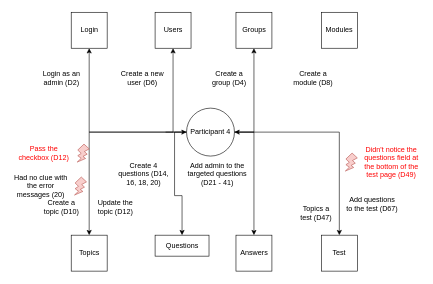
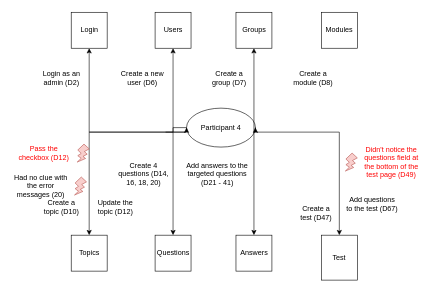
  <mxCell id="0" />
  <mxCell id="1" parent="0" />
- <mxCell id="2" value="Participant 4" style="ellipse;whiteSpace=wrap;html=1;aspect=fixed;" vertex="1" parent="1"><mxGeometry x="310" y="180" width="80" height="80" as="geometry" /></mxCell>
+ <mxCell id="2" value="Participant 4" style="ellipse;whiteSpace=wrap;html=1;aspect=fixed;" vertex="1" parent="1"><mxGeometry x="310" y="180" width="115" height="65" as="geometry" /></mxCell>
  <mxCell id="3" style="edgeStyle=orthogonalEdgeStyle;rounded=0;orthogonalLoop=1;jettySize=auto;html=1;entryX=0;entryY=0.5;entryDx=0;entryDy=0;startArrow=classic;startFill=1;" edge="1" parent="1" source="4" target="2"><mxGeometry relative="1" as="geometry"><Array as="points"><mxPoint x="148" y="220" /></Array></mxGeometry></mxCell>
  <mxCell id="4" value="Login" style="whiteSpace=wrap;html=1;aspect=fixed;" vertex="1" parent="1"><mxGeometry x="117.5" y="20" width="60" height="60" as="geometry" /></mxCell>
  <mxCell id="5" style="edgeStyle=orthogonalEdgeStyle;rounded=0;orthogonalLoop=1;jettySize=auto;html=1;startArrow=classic;startFill=1;endArrow=none;endFill=0;" edge="1" parent="1" source="6"><mxGeometry relative="1" as="geometry"><mxPoint x="275" y="220" as="targetPoint" /><Array as="points"><mxPoint x="288" y="220" /></Array></mxGeometry></mxCell>
  <mxCell id="6" value="Users" style="whiteSpace=wrap;html=1;aspect=fixed;" vertex="1" parent="1"><mxGeometry x="257.5" y="20" width="60" height="60" as="geometry" /></mxCell>
  <mxCell id="7" style="edgeStyle=orthogonalEdgeStyle;rounded=0;orthogonalLoop=1;jettySize=auto;html=1;entryX=1;entryY=0.5;entryDx=0;entryDy=0;startArrow=classic;startFill=1;endArrow=classic;endFill=1;" edge="1" parent="1" source="8" target="2"><mxGeometry relative="1" as="geometry"><Array as="points"><mxPoint x="423" y="220" /></Array></mxGeometry></mxCell>
  <mxCell id="8" value="Groups" style="whiteSpace=wrap;html=1;aspect=fixed;" vertex="1" parent="1"><mxGeometry x="392.5" y="20" width="60" height="60" as="geometry" /></mxCell>
  <mxCell id="9" value="Modules" style="whiteSpace=wrap;html=1;aspect=fixed;" vertex="1" parent="1"><mxGeometry x="535" y="20" width="60" height="60" as="geometry" /></mxCell>
  <mxCell id="10" style="edgeStyle=orthogonalEdgeStyle;rounded=0;orthogonalLoop=1;jettySize=auto;html=1;entryX=0;entryY=0.5;entryDx=0;entryDy=0;startArrow=classic;startFill=1;endArrow=none;endFill=0;" edge="1" parent="1" source="11" target="2"><mxGeometry relative="1" as="geometry"><Array as="points"><mxPoint x="148" y="220" /></Array></mxGeometry></mxCell>
  <mxCell id="11" value="Topics" style="whiteSpace=wrap;html=1;aspect=fixed;" vertex="1" parent="1"><mxGeometry x="117.5" y="392" width="60" height="60" as="geometry" /></mxCell>
  <mxCell id="12" style="edgeStyle=orthogonalEdgeStyle;rounded=0;orthogonalLoop=1;jettySize=auto;html=1;entryX=0;entryY=0.5;entryDx=0;entryDy=0;startArrow=classic;startFill=1;endArrow=none;endFill=0;" edge="1" parent="1" source="13" target="2"><mxGeometry relative="1" as="geometry" /></mxCell>
- <mxCell id="13" value="Questions" style="whiteSpace=wrap;html=1;aspect=fixed;" vertex="1" parent="1"><mxGeometry x="257.5" y="392" width="90" height="35" as="geometry" /></mxCell>
+ <mxCell id="13" value="Questions" style="whiteSpace=wrap;html=1;aspect=fixed;" vertex="1" parent="1"><mxGeometry x="257.5" y="392" width="60" height="60" as="geometry" /></mxCell>
  <mxCell id="14" style="edgeStyle=orthogonalEdgeStyle;rounded=0;orthogonalLoop=1;jettySize=auto;html=1;entryX=1;entryY=0.5;entryDx=0;entryDy=0;startArrow=classic;startFill=1;endArrow=none;endFill=0;" edge="1" parent="1" source="15" target="2"><mxGeometry relative="1" as="geometry"><Array as="points"><mxPoint x="423" y="220" /></Array></mxGeometry></mxCell>
  <mxCell id="15" value="Answers" style="whiteSpace=wrap;html=1;aspect=fixed;" vertex="1" parent="1"><mxGeometry x="392.5" y="392" width="60" height="60" as="geometry" /></mxCell>
  <mxCell id="16" style="edgeStyle=orthogonalEdgeStyle;rounded=0;orthogonalLoop=1;jettySize=auto;html=1;entryX=1;entryY=0.5;entryDx=0;entryDy=0;startArrow=classic;startFill=1;endArrow=none;endFill=0;" edge="1" parent="1" source="17" target="2"><mxGeometry relative="1" as="geometry"><Array as="points"><mxPoint x="565" y="220" /></Array></mxGeometry></mxCell>
- <mxCell id="17" value="Test" style="whiteSpace=wrap;html=1;aspect=fixed;" vertex="1" parent="1"><mxGeometry x="535" y="392" width="60" height="60" as="geometry" /></mxCell>
+ <mxCell id="17" value="Test" style="whiteSpace=wrap;html=1;aspect=fixed;" vertex="1" parent="1"><mxGeometry x="535" y="392" width="60" height="75" as="geometry" /></mxCell>
  <mxCell id="18" value="Login as an admin (D2)" style="text;html=1;strokeColor=none;fillColor=none;align=center;verticalAlign=middle;whiteSpace=wrap;rounded=0;" vertex="1" parent="1"><mxGeometry x="65" y="105" width="73" height="50" as="geometry" /></mxCell>
  <mxCell id="19" value="Create a new user (D6)" style="text;html=1;strokeColor=none;fillColor=none;align=center;verticalAlign=middle;whiteSpace=wrap;rounded=0;" vertex="1" parent="1"><mxGeometry x="195" y="105" width="83" height="50" as="geometry" /></mxCell>
- <mxCell id="20" value="Create a group (D4)" style="text;html=1;strokeColor=none;fillColor=none;align=center;verticalAlign=middle;whiteSpace=wrap;rounded=0;" vertex="1" parent="1"><mxGeometry x="345" y="105" width="73" height="50" as="geometry" /></mxCell>
+ <mxCell id="20" value="Create a group (D7)" style="text;html=1;strokeColor=none;fillColor=none;align=center;verticalAlign=middle;whiteSpace=wrap;rounded=0;" vertex="1" parent="1"><mxGeometry x="345" y="105" width="73" height="50" as="geometry" /></mxCell>
  <mxCell id="21" value="Create a module (D8)" style="text;html=1;strokeColor=none;fillColor=none;align=center;verticalAlign=middle;whiteSpace=wrap;rounded=0;" vertex="1" parent="1"><mxGeometry x="485" y="105" width="73" height="50" as="geometry" /></mxCell>
  <mxCell id="22" value="Create a topic (D10)" style="text;html=1;strokeColor=none;fillColor=none;align=center;verticalAlign=middle;whiteSpace=wrap;rounded=0;" vertex="1" parent="1"><mxGeometry x="65" y="320" width="73" height="50" as="geometry" /></mxCell>
  <mxCell id="23" value="Update the topic (D12)" style="text;html=1;strokeColor=none;fillColor=none;align=center;verticalAlign=middle;whiteSpace=wrap;rounded=0;" vertex="1" parent="1"><mxGeometry x="155" y="320" width="73" height="50" as="geometry" /></mxCell>
  <mxCell id="24" value="" style="verticalLabelPosition=bottom;verticalAlign=top;html=1;shape=mxgraph.basic.flash;fillColor=#f8cecc;strokeColor=#b85450;" vertex="1" parent="1"><mxGeometry x="127.5" y="240" width="20" height="30" as="geometry" /></mxCell>
  <mxCell id="25" value="&lt;font color=&quot;#ff0000&quot;&gt;Pass the checkbox (D12)&lt;/font&gt;" style="text;html=1;strokeColor=none;fillColor=none;align=center;verticalAlign=middle;whiteSpace=wrap;rounded=0;" vertex="1" parent="1"><mxGeometry x="24.5" y="230" width="94" height="50" as="geometry" /></mxCell>
  <mxCell id="26" value="Create 4 questions (D14, 16, 18, 20)" style="text;html=1;strokeColor=none;fillColor=none;align=center;verticalAlign=middle;whiteSpace=wrap;rounded=0;" vertex="1" parent="1"><mxGeometry x="195" y="265" width="87" height="50" as="geometry" /></mxCell>
- <mxCell id="27" value="Add admin to the targeted questions (D21 - 41)" style="text;html=1;strokeColor=none;fillColor=none;align=center;verticalAlign=middle;whiteSpace=wrap;rounded=0;" vertex="1" parent="1"><mxGeometry x="305" y="265" width="113" height="50" as="geometry" /></mxCell>
- <mxCell id="28" value="Topics a test (D47)" style="text;html=1;strokeColor=none;fillColor=none;align=center;verticalAlign=middle;whiteSpace=wrap;rounded=0;" vertex="1" parent="1"><mxGeometry x="495" y="330" width="63" height="50" as="geometry" /></mxCell>
+ <mxCell id="27" value="Add answers to the targeted questions (D21 - 41)" style="text;html=1;strokeColor=none;fillColor=none;align=center;verticalAlign=middle;whiteSpace=wrap;rounded=0;" vertex="1" parent="1"><mxGeometry x="305" y="265" width="113" height="50" as="geometry" /></mxCell>
+ <mxCell id="28" value="Create a test (D47)" style="text;html=1;strokeColor=none;fillColor=none;align=center;verticalAlign=middle;whiteSpace=wrap;rounded=0;" vertex="1" parent="1"><mxGeometry x="495" y="330" width="63" height="50" as="geometry" /></mxCell>
  <mxCell id="29" value="Add questions to the test (D67)" style="text;html=1;strokeColor=none;fillColor=none;align=center;verticalAlign=middle;whiteSpace=wrap;rounded=0;" vertex="1" parent="1"><mxGeometry x="575" y="315" width="90" height="50" as="geometry" /></mxCell>
  <mxCell id="30" value="" style="verticalLabelPosition=bottom;verticalAlign=top;html=1;shape=mxgraph.basic.flash;fillColor=#f8cecc;strokeColor=#b85450;" vertex="1" parent="1"><mxGeometry x="575" y="255" width="20" height="30" as="geometry" /></mxCell>
  <mxCell id="31" value="&lt;font color=&quot;#ff0000&quot;&gt;Didn't notice the questions field at the bottom of the test page (D49)&lt;/font&gt;" style="text;html=1;strokeColor=none;fillColor=none;align=center;verticalAlign=middle;whiteSpace=wrap;rounded=0;" vertex="1" parent="1"><mxGeometry x="605" y="245" width="94" height="50" as="geometry" /></mxCell>
  <mxCell id="32" value="" style="verticalLabelPosition=bottom;verticalAlign=top;html=1;shape=mxgraph.basic.flash;fillColor=#f8cecc;strokeColor=#b85450;" vertex="1" parent="1"><mxGeometry x="123" y="295" width="20" height="30" as="geometry" /></mxCell>
  <mxCell id="33" value="&lt;span id=&quot;docs-internal-guid-01af9080-7fff-fb54-7e95-d678ef706640&quot;&gt;&lt;p dir=&quot;ltr&quot;&gt;&lt;span&gt;Had no clue with the error messages (20)&lt;/span&gt;&lt;/p&gt;&lt;/span&gt;" style="text;html=1;strokeColor=none;fillColor=none;align=center;verticalAlign=middle;whiteSpace=wrap;rounded=0;" vertex="1" parent="1"><mxGeometry x="20" y="285" width="94" height="50" as="geometry" /></mxCell>
